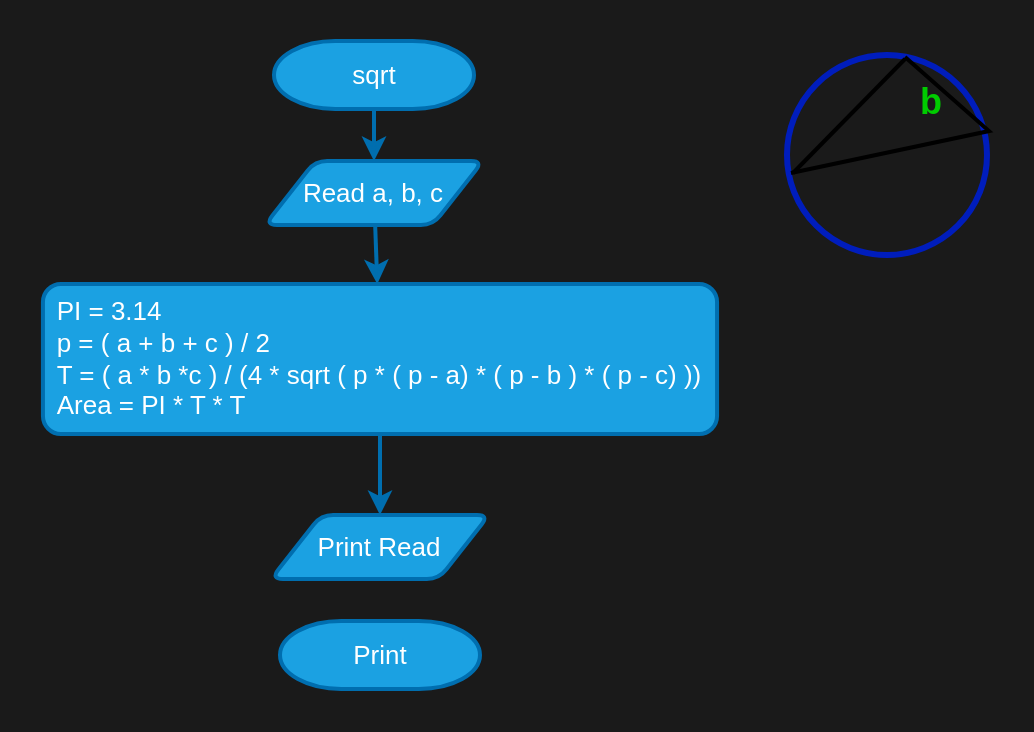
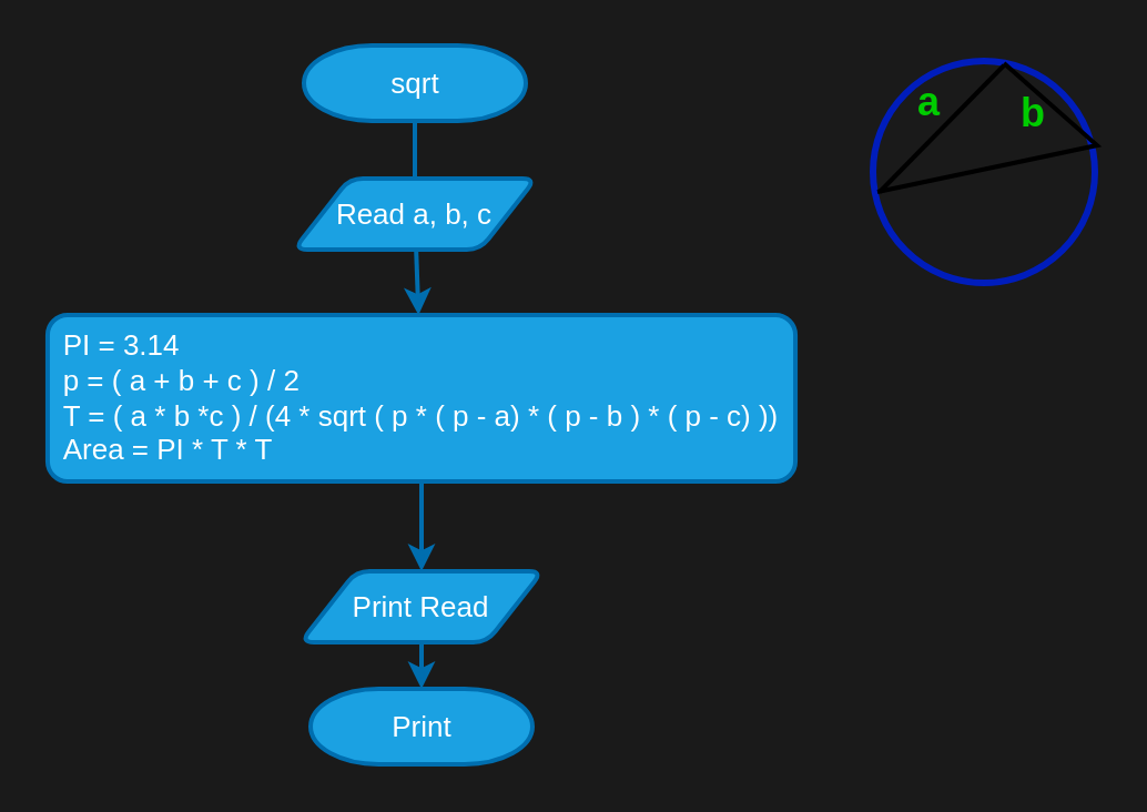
  <mxCell id="0" />
  <mxCell id="1" parent="0" />
- <mxCell id="2" value="" style="edgeStyle=none;html=1;fontSize=13;strokeWidth=2;fillColor=#1ba1e2;strokeColor=#006EAF;" edge="1" parent="1" source="3" target="5"><mxGeometry relative="1" as="geometry" /></mxCell>
+ <mxCell id="2" value="" style="edgeStyle=none;html=1;fontSize=13;strokeWidth=2;fillColor=#1ba1e2;strokeColor=#006EAF;endArrow=none;" edge="1" parent="1" source="3" target="5"><mxGeometry relative="1" as="geometry" /></mxCell>
  <mxCell id="3" value="&lt;font style=&quot;font-size: 13px;&quot;&gt;sqrt&lt;/font&gt;" style="strokeWidth=2;html=1;shape=mxgraph.flowchart.terminator;whiteSpace=wrap;fillColor=#1ba1e2;fontColor=#ffffff;strokeColor=#006EAF;" vertex="1" parent="1"><mxGeometry x="136.5" y="20" width="100" height="34" as="geometry" /></mxCell>
  <mxCell id="4" value="" style="edgeStyle=none;rounded=0;html=1;strokeWidth=2;fontSize=18;fontColor=#00CC00;fillColor=#1ba1e2;strokeColor=#006EAF;" edge="1" parent="1" source="5" target="13"><mxGeometry relative="1" as="geometry" /></mxCell>
  <mxCell id="5" value="Read a, b, c" style="shape=parallelogram;html=1;strokeWidth=2;perimeter=parallelogramPerimeter;whiteSpace=wrap;rounded=1;arcSize=12;size=0.23;fontSize=13;fillColor=#1ba1e2;fontColor=#ffffff;strokeColor=#006EAF;" vertex="1" parent="1"><mxGeometry x="132" y="80" width="109" height="32" as="geometry" /></mxCell>
  <mxCell id="6" value="" style="strokeWidth=3;html=1;shape=mxgraph.flowchart.start_2;whiteSpace=wrap;fontSize=13;fillColor=none;fontColor=#ffffff;strokeColor=#001DBC;" vertex="1" parent="1"><mxGeometry x="393" y="27" width="100" height="100" as="geometry" /></mxCell>
  <mxCell id="7" value="" style="endArrow=none;html=1;strokeWidth=2;fontSize=13;entryX=0.59;entryY=0.02;entryDx=0;entryDy=0;entryPerimeter=0;" edge="1" parent="1" target="6"><mxGeometry width="50" height="50" relative="1" as="geometry"><mxPoint x="396" y="86" as="sourcePoint" /><mxPoint x="446" y="36" as="targetPoint" /></mxGeometry></mxCell>
  <mxCell id="8" value="" style="endArrow=none;html=1;strokeWidth=2;fontSize=13;entryX=0.62;entryY=0.01;entryDx=0;entryDy=0;entryPerimeter=0;rounded=0;" edge="1" parent="1"><mxGeometry width="50" height="50" relative="1" as="geometry"><mxPoint x="395" y="86" as="sourcePoint" /><mxPoint x="452" y="28" as="targetPoint" /><Array as="points"><mxPoint x="494" y="65" /></Array></mxGeometry></mxCell>
+ <mxCell id="9" value="&lt;b&gt;&lt;font style=&quot;font-size: 18px;&quot; color=&quot;#00cc00&quot;&gt;a&lt;/font&gt;&lt;/b&gt;" style="text;html=1;align=center;verticalAlign=middle;resizable=0;points=[];autosize=1;strokeColor=none;fillColor=none;fontSize=13;strokeWidth=2;" vertex="1" parent="1"><mxGeometry x="404" y="29" width="28" height="34" as="geometry" /></mxCell>
  <mxCell id="10" value="&lt;b&gt;&lt;font style=&quot;font-size: 18px;&quot; color=&quot;#00cc00&quot;&gt;b&lt;/font&gt;&lt;/b&gt;" style="text;html=1;align=center;verticalAlign=middle;resizable=0;points=[];autosize=1;strokeColor=none;fillColor=none;fontSize=13;strokeWidth=2;" vertex="1" parent="1"><mxGeometry x="450" y="34" width="29" height="34" as="geometry" /></mxCell>
  <mxCell id="11" value="" style="endArrow=none;html=1;rounded=0;strokeWidth=2;fontSize=18;fontColor=#00CC00;strokeColor=none;" edge="1" parent="1"><mxGeometry width="50" height="50" relative="1" as="geometry"><mxPoint x="495" y="152.532" as="sourcePoint" /><mxPoint x="495" y="167.468" as="targetPoint" /></mxGeometry></mxCell>
  <mxCell id="12" value="" style="edgeStyle=none;rounded=0;html=1;strokeWidth=2;fontSize=18;fontColor=#00CC00;fillColor=#1ba1e2;strokeColor=#006EAF;" edge="1" parent="1" source="13" target="15"><mxGeometry relative="1" as="geometry" /></mxCell>
  <mxCell id="13" value="&lt;div style=&quot;text-align: left;&quot;&gt;&lt;span style=&quot;background-color: initial;&quot;&gt;PI = 3.14&lt;/span&gt;&lt;/div&gt;&lt;div style=&quot;text-align: left;&quot;&gt;&lt;span style=&quot;background-color: initial;&quot;&gt;p = ( a + b + c ) / 2&lt;/span&gt;&lt;/div&gt;T = ( a * b *c ) / (4 * sqrt ( p * ( p - a) * ( p - b ) * ( p - c) ))&lt;br&gt;&lt;div style=&quot;text-align: left;&quot;&gt;Area = PI * T * T&lt;/div&gt;" style="whiteSpace=wrap;html=1;fontSize=13;fillColor=#1ba1e2;strokeColor=#006EAF;fontColor=#ffffff;strokeWidth=2;rounded=1;arcSize=12;align=center;" vertex="1" parent="1"><mxGeometry x="20.97" y="141.5" width="337.06" height="75" as="geometry" /></mxCell>
+ <mxCell id="14" value="" style="edgeStyle=none;rounded=0;html=1;strokeWidth=2;fontSize=18;fontColor=#00CC00;fillColor=#1ba1e2;strokeColor=#006EAF;" edge="1" parent="1" source="15" target="16"><mxGeometry relative="1" as="geometry" /></mxCell>
  <mxCell id="15" value="Print Read" style="shape=parallelogram;html=1;strokeWidth=2;perimeter=parallelogramPerimeter;whiteSpace=wrap;rounded=1;arcSize=12;size=0.23;fontSize=13;fillColor=#1ba1e2;fontColor=#ffffff;strokeColor=#006EAF;" vertex="1" parent="1"><mxGeometry x="135" y="257" width="109" height="32" as="geometry" /></mxCell>
  <mxCell id="16" value="&lt;font style=&quot;font-size: 13px;&quot;&gt;Print&lt;/font&gt;" style="strokeWidth=2;html=1;shape=mxgraph.flowchart.terminator;whiteSpace=wrap;fillColor=#1ba1e2;fontColor=#ffffff;strokeColor=#006EAF;" vertex="1" parent="1"><mxGeometry x="139.5" y="310" width="100" height="34" as="geometry" /></mxCell>
